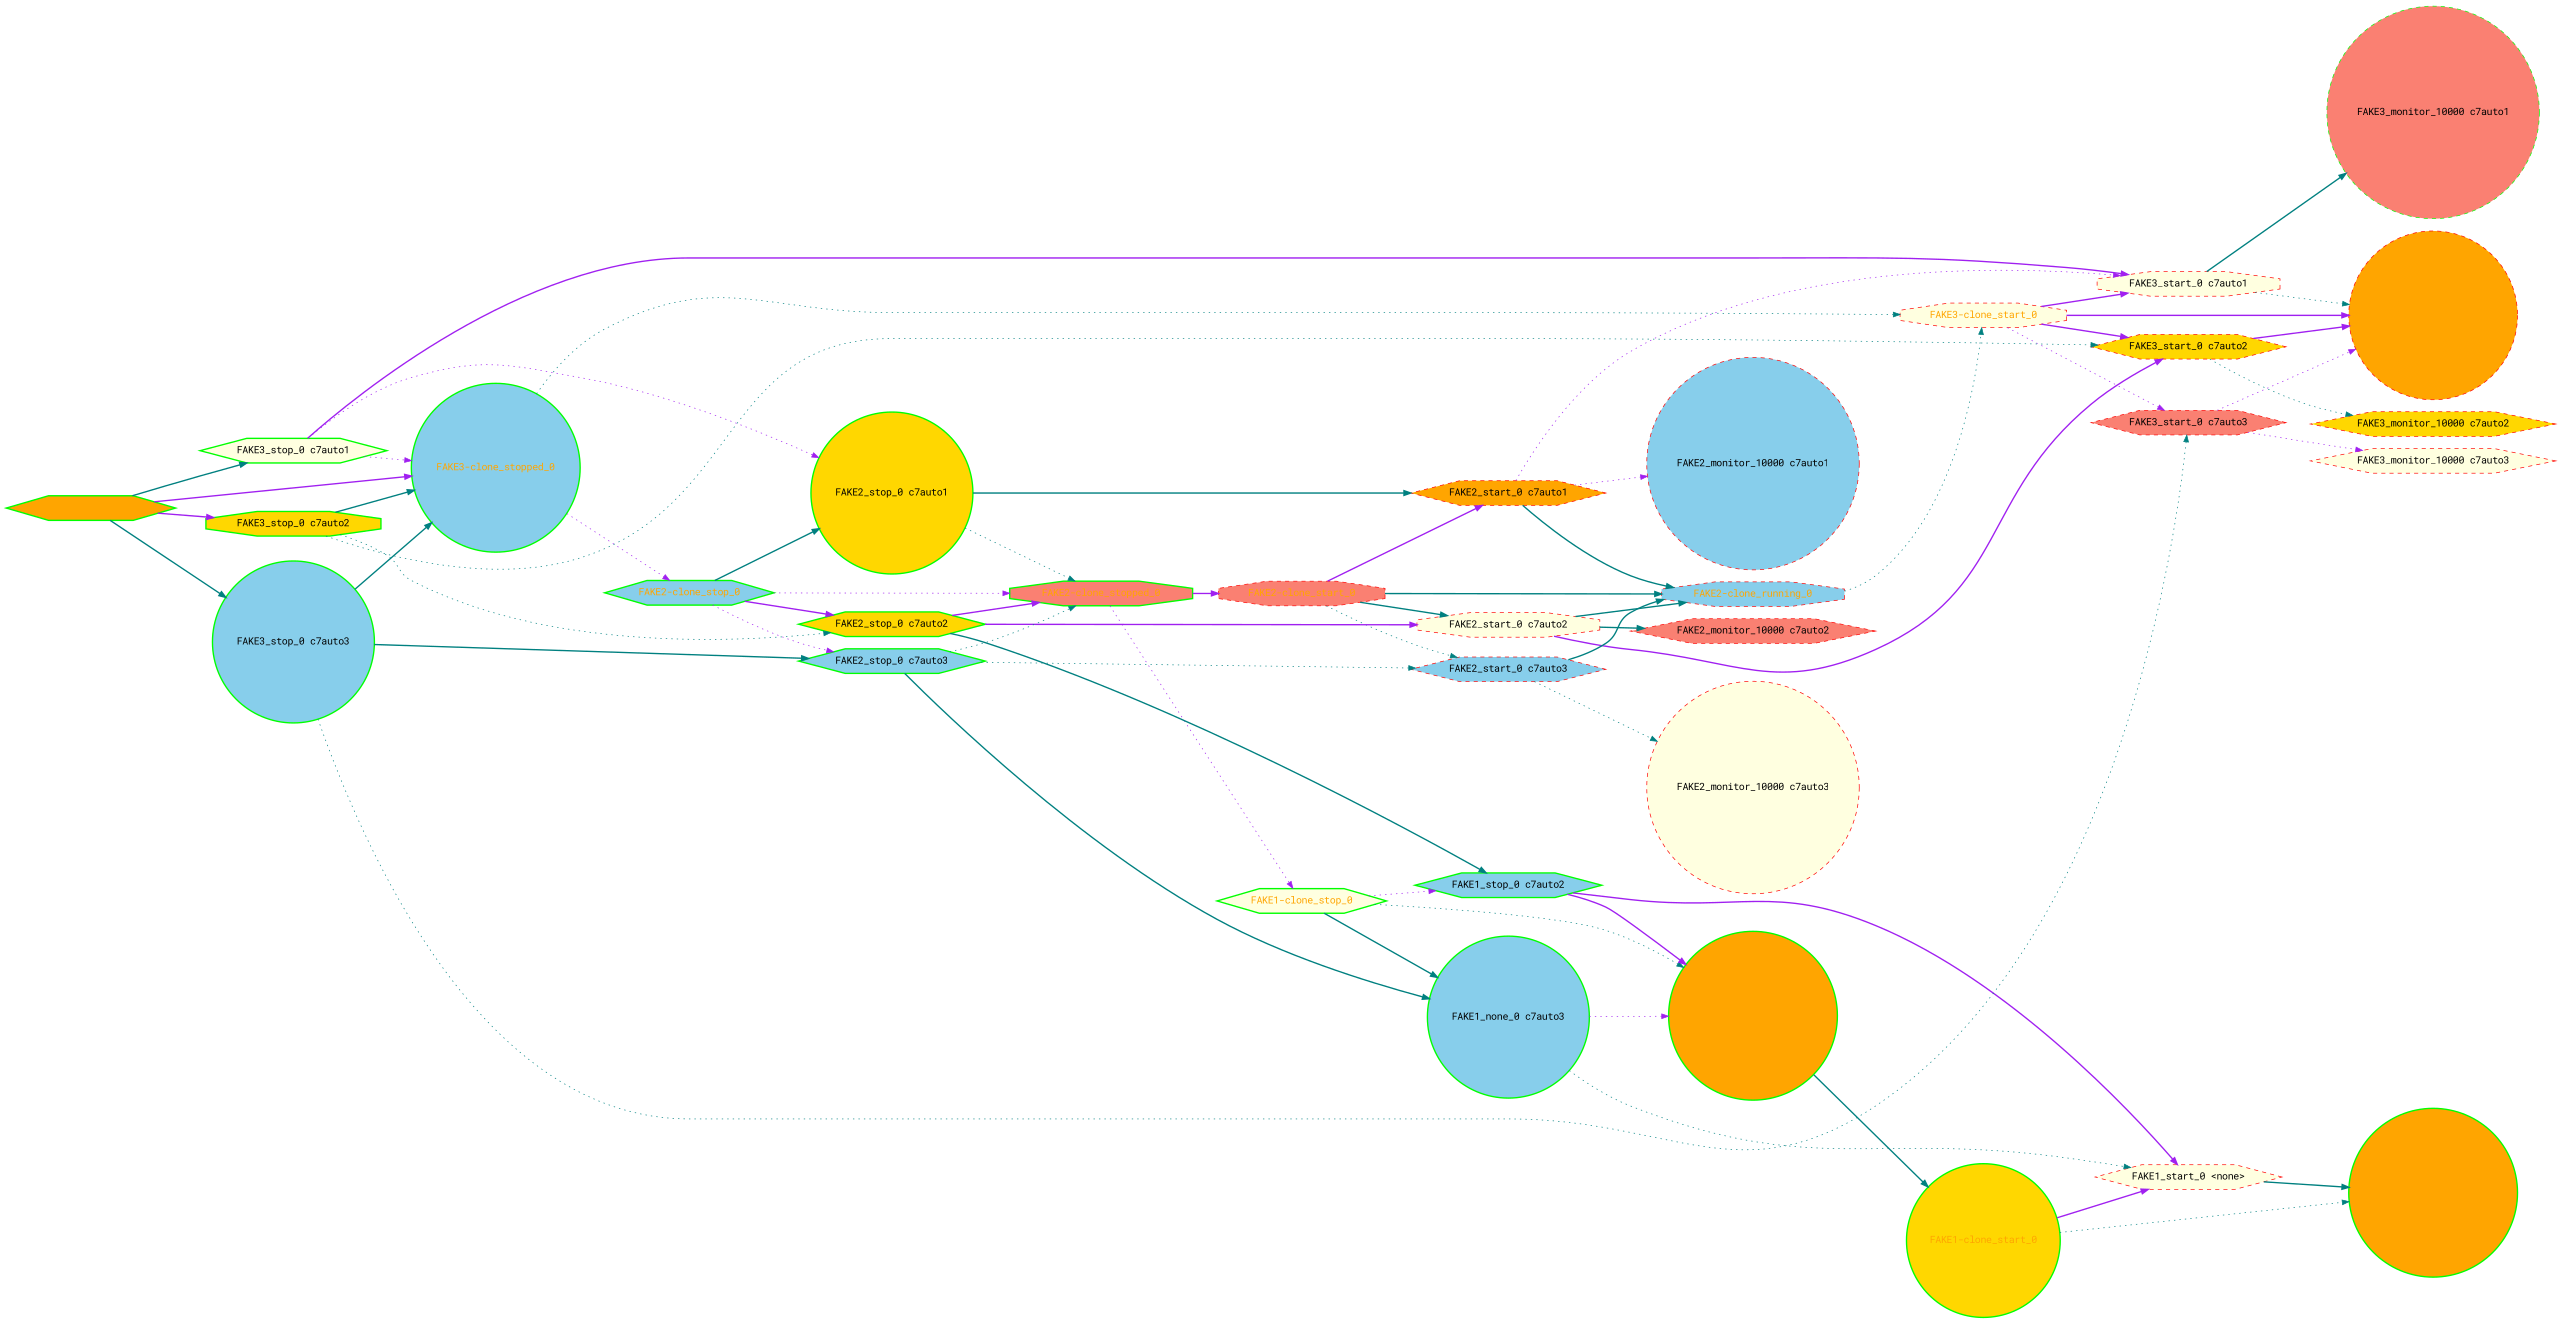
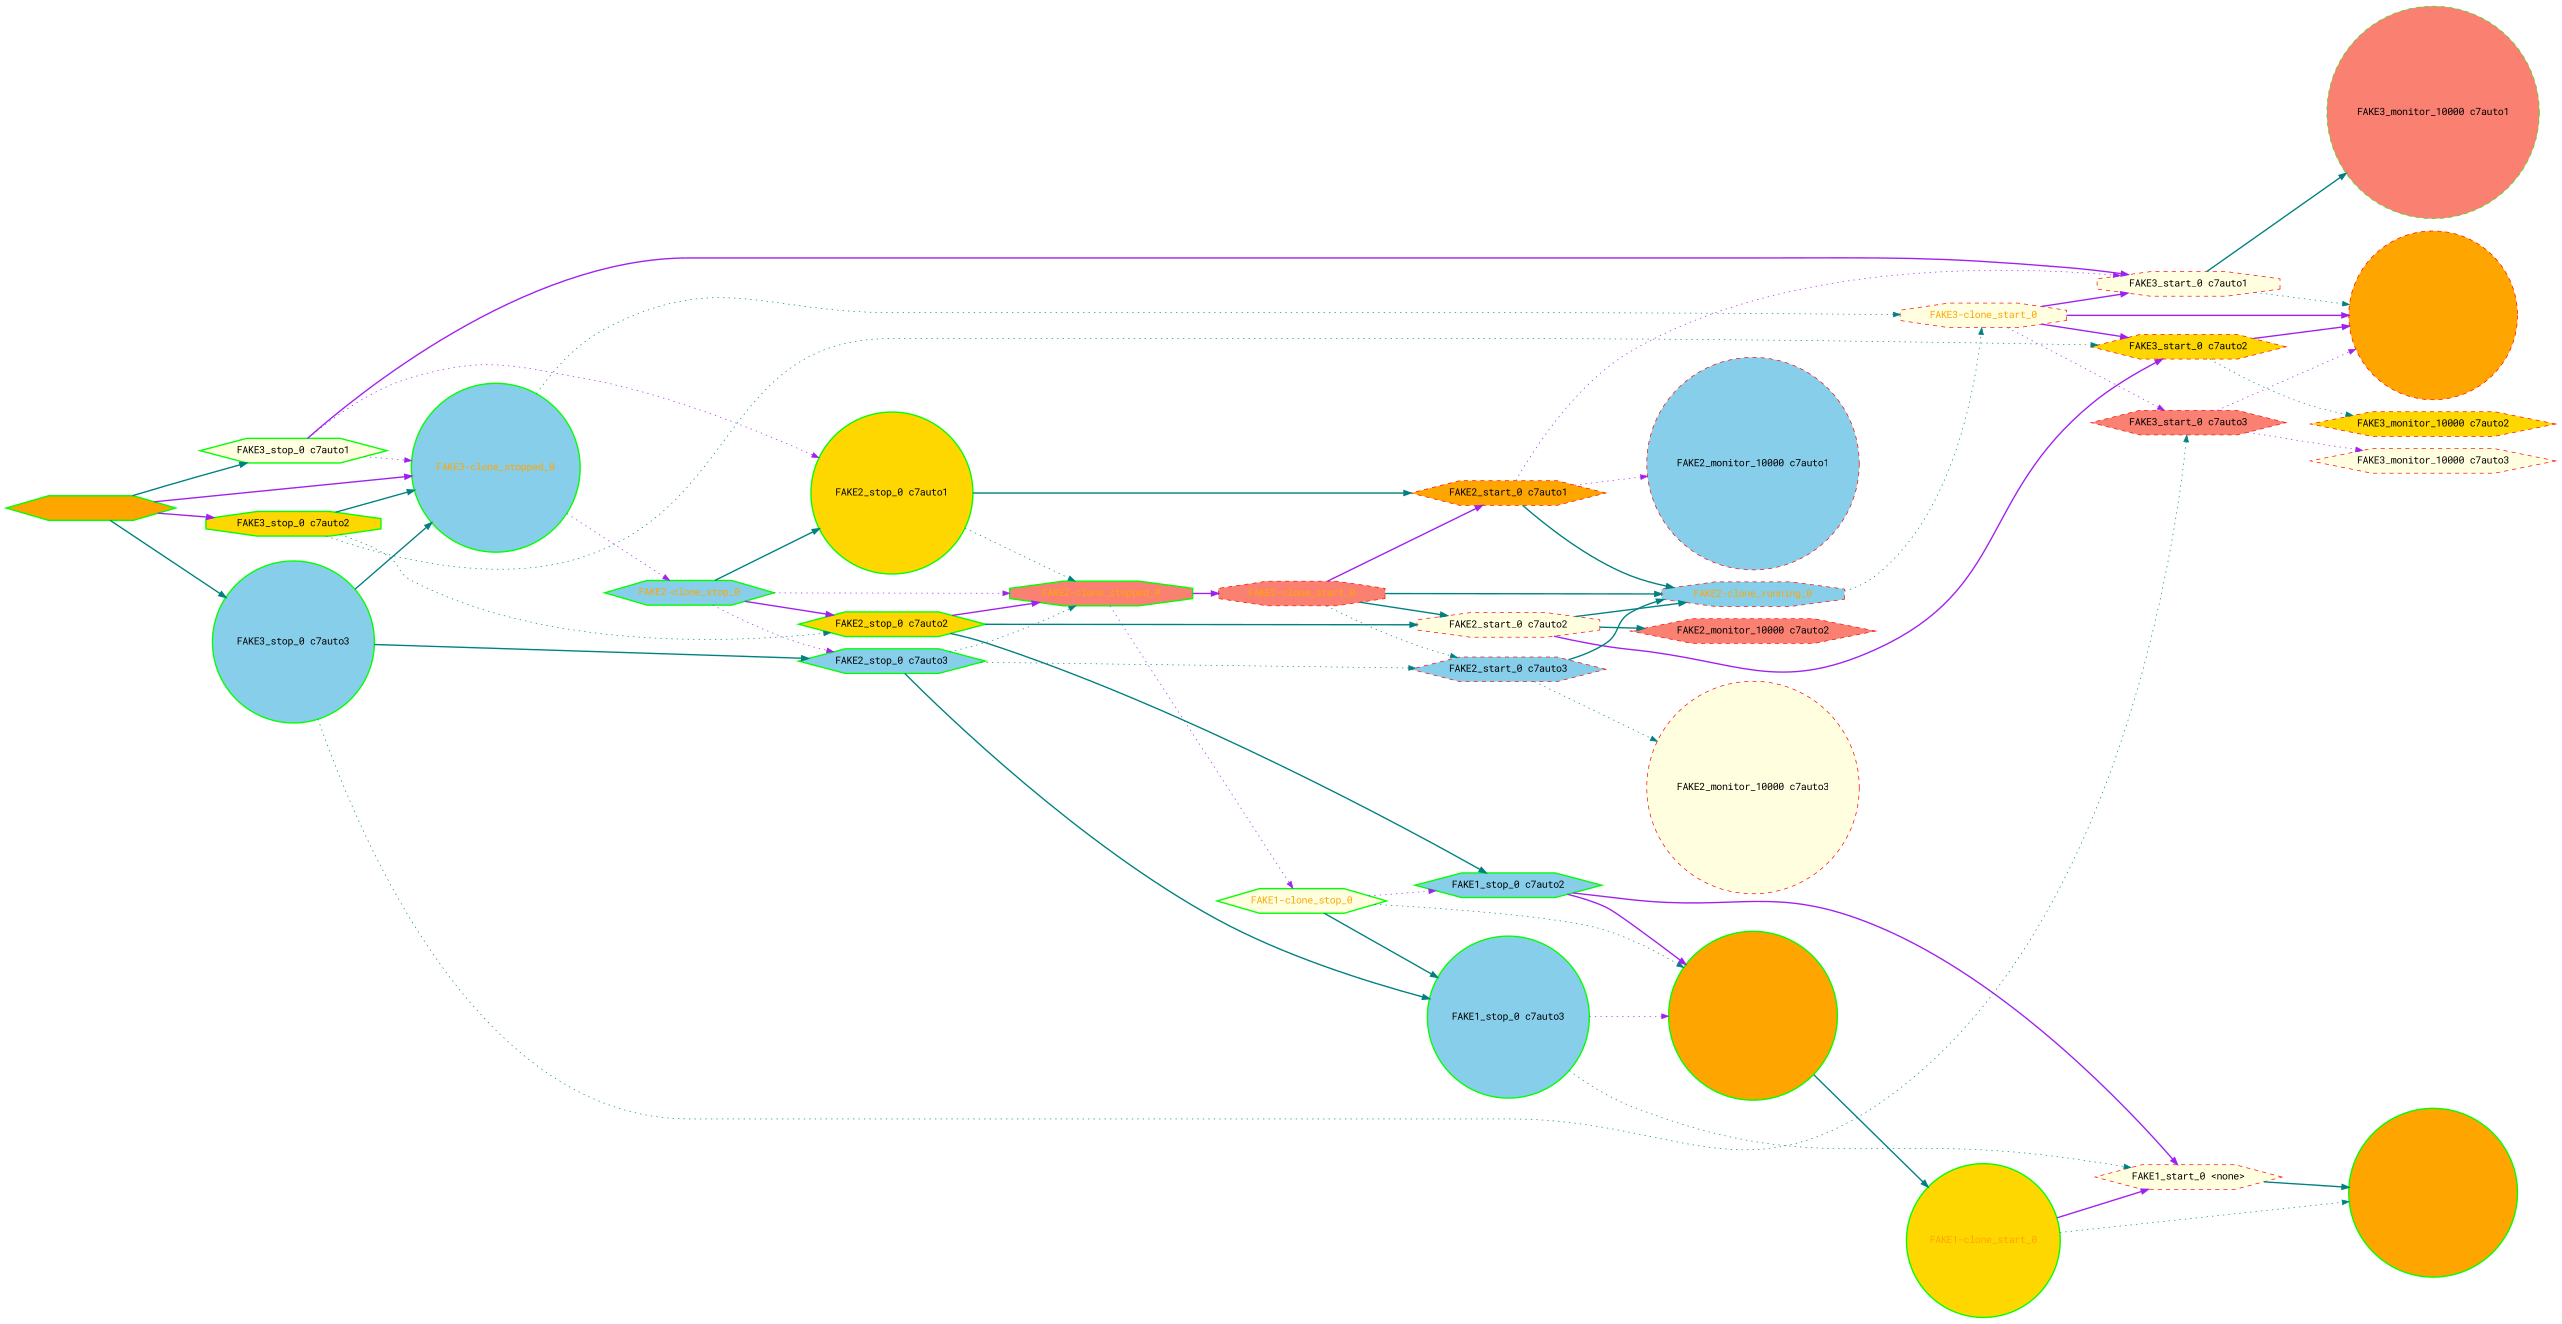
  digraph {
    fontname="Roboto Mono"
    rankdir=LR
    node [color=green fillcolor=skyblue fontcolor=black fontname="Roboto Mono" shape=hexagon style="dashed,filled"]
    edge [color=teal fontname="Roboto Mono" style=bold]
    "FAKE1-clone_running_0" [fillcolor=orange fontcolor=orange shape=circle style="bold,filled"]
    "FAKE1-clone_start_0" [fillcolor=gold fontcolor=orange shape=circle style="bold,filled"]
    "FAKE1_start_0 <none>" [color=red fillcolor=lightyellow]
    "FAKE1-clone_stop_0" [fillcolor=lightyellow fontcolor=orange style="bold,filled"]
    "FAKE1-clone_stopped_0" [fillcolor=orange fontcolor=orange shape=circle style="bold,filled"]
    "FAKE1_stop_0 c7auto2" [style="bold,filled"]
-   "FAKE1_stop_0 c7auto3" [shape=circle style="bold,filled" label="FAKE1_none_0 c7auto3"]
+   "FAKE1_stop_0 c7auto3" [shape=circle style="bold,filled"]
    "FAKE2-clone_running_0" [color=red fontcolor=orange shape=octagon]
    "FAKE3-clone_start_0" [color=red fillcolor=lightyellow fontcolor=orange shape=octagon]
    "FAKE3_start_0 c7auto1" [color=red fillcolor=lightyellow shape=octagon]
    "FAKE3_start_0 c7auto2" [color=red fillcolor=gold]
    "FAKE3_start_0 c7auto3" [color=red fillcolor=salmon]
    "FAKE3-clone_running_0" [color=red fillcolor=orange fontcolor=orange shape=circle]
    "FAKE3_monitor_10000 c7auto1" [fillcolor=salmon shape=circle]
    "FAKE3_monitor_10000 c7auto2" [color=red fillcolor=gold]
    "FAKE3_monitor_10000 c7auto3" [color=red fillcolor=lightyellow]
    "FAKE2-clone_start_0" [color=red fillcolor=salmon fontcolor=orange shape=octagon]
    "FAKE2_start_0 c7auto1" [color=red fillcolor=orange]
    "FAKE2_start_0 c7auto2" [color=red fillcolor=lightyellow shape=octagon]
    "FAKE2_start_0 c7auto3" [color=red]
    "FAKE2_monitor_10000 c7auto1" [color=red shape=circle]
    "FAKE2_monitor_10000 c7auto2" [color=red fillcolor=salmon]
    "FAKE2_monitor_10000 c7auto3" [color=red fillcolor=lightyellow shape=circle]
    "FAKE2-clone_stop_0" [fontcolor=orange style="bold,filled"]
    "FAKE2-clone_stopped_0" [fillcolor=salmon fontcolor=orange shape=octagon style="bold,filled"]
    "FAKE2_stop_0 c7auto1" [fillcolor=gold shape=circle style="bold,filled"]
    "FAKE2_stop_0 c7auto2" [fillcolor=gold style="bold,filled"]
    "FAKE2_stop_0 c7auto3" [style="bold,filled"]
    "FAKE3-clone_stop_0" [fillcolor=orange fontcolor=orange style="bold,filled"]
    "FAKE3-clone_stopped_0" [fontcolor=orange shape=circle style="bold,filled"]
    "FAKE3_stop_0 c7auto1" [fillcolor=lightyellow style="bold,filled"]
    "FAKE3_stop_0 c7auto2" [fillcolor=gold shape=octagon style="bold,filled"]
    "FAKE3_stop_0 c7auto3" [shape=circle style="bold,filled"]
    "FAKE1-clone_start_0" -> "FAKE1-clone_running_0" [style=dotted]
    "FAKE1-clone_start_0" -> "FAKE1_start_0 <none>" [color=purple]
    "FAKE1_start_0 <none>" -> "FAKE1-clone_running_0"
    "FAKE1-clone_stop_0" -> "FAKE1-clone_stopped_0" [style=dotted]
    "FAKE1-clone_stop_0" -> "FAKE1_stop_0 c7auto2" [color=purple style=dotted]
    "FAKE1-clone_stop_0" -> "FAKE1_stop_0 c7auto3"
    "FAKE1-clone_stopped_0" -> "FAKE1-clone_start_0"
    "FAKE1_stop_0 c7auto2" -> "FAKE1_start_0 <none>" [color=purple]
    "FAKE1_stop_0 c7auto2" -> "FAKE1-clone_stopped_0" [color=purple]
    "FAKE1_stop_0 c7auto3" -> "FAKE1_start_0 <none>" [style=dotted]
    "FAKE1_stop_0 c7auto3" -> "FAKE1-clone_stopped_0" [color=purple style=dotted]
    "FAKE2-clone_running_0" -> "FAKE3-clone_start_0" [style=dotted]
    "FAKE3-clone_start_0" -> "FAKE3_start_0 c7auto1" [color=purple]
    "FAKE3-clone_start_0" -> "FAKE3_start_0 c7auto2" [color=purple]
    "FAKE3-clone_start_0" -> "FAKE3_start_0 c7auto3" [color=purple style=dotted]
    "FAKE3-clone_start_0" -> "FAKE3-clone_running_0" [color=purple]
    "FAKE3_start_0 c7auto1" -> "FAKE3-clone_running_0" [style=dotted]
    "FAKE3_start_0 c7auto1" -> "FAKE3_monitor_10000 c7auto1"
    "FAKE3_start_0 c7auto2" -> "FAKE3-clone_running_0" [color=purple]
    "FAKE3_start_0 c7auto2" -> "FAKE3_monitor_10000 c7auto2" [style=dotted]
    "FAKE3_start_0 c7auto3" -> "FAKE3-clone_running_0" [color=purple style=dotted]
    "FAKE3_start_0 c7auto3" -> "FAKE3_monitor_10000 c7auto3" [color=purple style=dotted]
    "FAKE2-clone_start_0" -> "FAKE2-clone_running_0"
    "FAKE2-clone_start_0" -> "FAKE2_start_0 c7auto1" [color=purple]
    "FAKE2-clone_start_0" -> "FAKE2_start_0 c7auto2"
    "FAKE2-clone_start_0" -> "FAKE2_start_0 c7auto3" [style=dotted]
    "FAKE2_start_0 c7auto1" -> "FAKE2-clone_running_0"
    "FAKE2_start_0 c7auto1" -> "FAKE3_start_0 c7auto1" [color=purple style=dotted]
    "FAKE2_start_0 c7auto1" -> "FAKE2_monitor_10000 c7auto1" [color=purple style=dotted]
    "FAKE2_start_0 c7auto2" -> "FAKE2-clone_running_0"
    "FAKE2_start_0 c7auto2" -> "FAKE3_start_0 c7auto2" [color=purple]
    "FAKE2_start_0 c7auto2" -> "FAKE2_monitor_10000 c7auto2"
    "FAKE2_start_0 c7auto3" -> "FAKE2-clone_running_0"
    "FAKE2_start_0 c7auto3" -> "FAKE2_monitor_10000 c7auto3" [style=dotted]
    "FAKE2-clone_stop_0" -> "FAKE2-clone_stopped_0" [color=purple style=dotted]
    "FAKE2-clone_stop_0" -> "FAKE2_stop_0 c7auto1"
    "FAKE2-clone_stop_0" -> "FAKE2_stop_0 c7auto2" [color=purple]
    "FAKE2-clone_stop_0" -> "FAKE2_stop_0 c7auto3" [color=purple style=dotted]
    "FAKE2-clone_stopped_0" -> "FAKE1-clone_stop_0" [color=purple style=dotted]
    "FAKE2-clone_stopped_0" -> "FAKE2-clone_start_0" [color=purple]
    "FAKE2_stop_0 c7auto1" -> "FAKE2_start_0 c7auto1"
    "FAKE2_stop_0 c7auto1" -> "FAKE2-clone_stopped_0" [style=dotted]
    "FAKE2_stop_0 c7auto2" -> "FAKE1_stop_0 c7auto2"
-   "FAKE2_stop_0 c7auto2" -> "FAKE2_start_0 c7auto2" [color=purple]
+   "FAKE2_stop_0 c7auto2" -> "FAKE2_start_0 c7auto2"
    "FAKE2_stop_0 c7auto2" -> "FAKE2-clone_stopped_0" [color=purple]
    "FAKE2_stop_0 c7auto3" -> "FAKE1_stop_0 c7auto3"
    "FAKE2_stop_0 c7auto3" -> "FAKE2_start_0 c7auto3" [style=dotted]
    "FAKE2_stop_0 c7auto3" -> "FAKE2-clone_stopped_0" [style=dotted]
    "FAKE3-clone_stop_0" -> "FAKE3-clone_stopped_0" [color=purple]
    "FAKE3-clone_stop_0" -> "FAKE3_stop_0 c7auto1"
    "FAKE3-clone_stop_0" -> "FAKE3_stop_0 c7auto2" [color=purple]
    "FAKE3-clone_stop_0" -> "FAKE3_stop_0 c7auto3"
    "FAKE3-clone_stopped_0" -> "FAKE3-clone_start_0" [style=dotted]
    "FAKE3-clone_stopped_0" -> "FAKE2-clone_stop_0" [color=purple style=dotted]
    "FAKE3_stop_0 c7auto1" -> "FAKE3_start_0 c7auto1" [color=purple]
    "FAKE3_stop_0 c7auto1" -> "FAKE2_stop_0 c7auto1" [color=purple style=dotted]
    "FAKE3_stop_0 c7auto1" -> "FAKE3-clone_stopped_0" [color=purple style=dotted]
    "FAKE3_stop_0 c7auto2" -> "FAKE3_start_0 c7auto2" [style=dotted]
    "FAKE3_stop_0 c7auto2" -> "FAKE2_stop_0 c7auto2" [style=dotted]
    "FAKE3_stop_0 c7auto2" -> "FAKE3-clone_stopped_0"
    "FAKE3_stop_0 c7auto3" -> "FAKE3_start_0 c7auto3" [style=dotted]
    "FAKE3_stop_0 c7auto3" -> "FAKE2_stop_0 c7auto3"
    "FAKE3_stop_0 c7auto3" -> "FAKE3-clone_stopped_0"
  }
